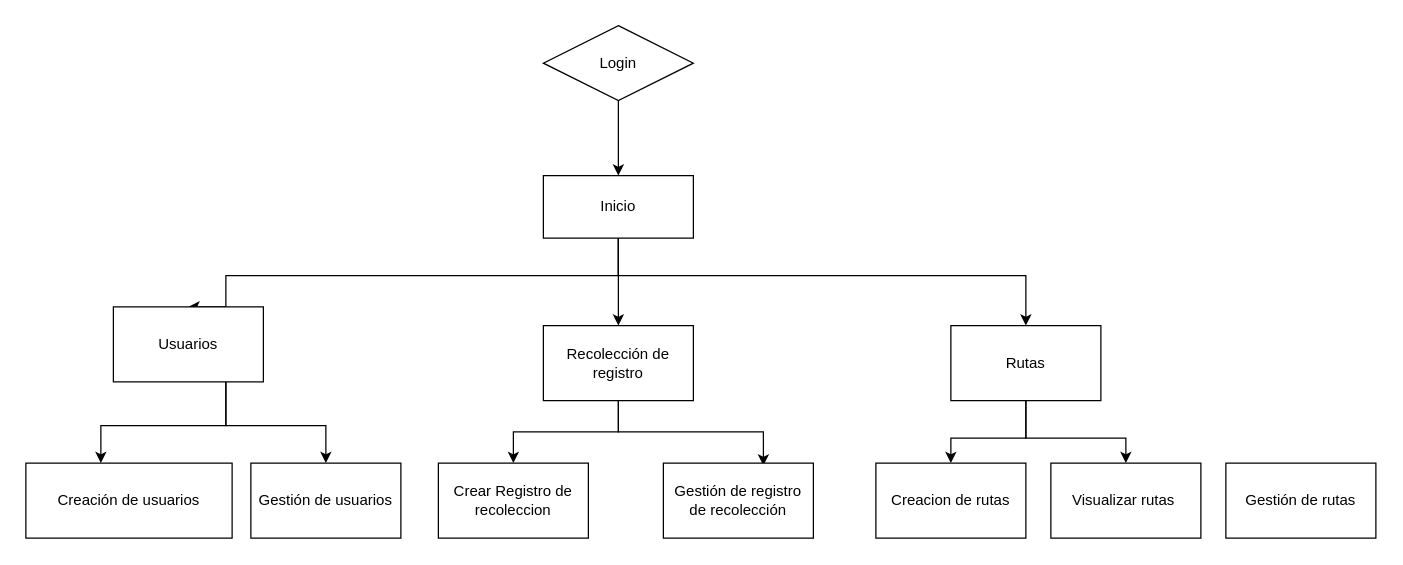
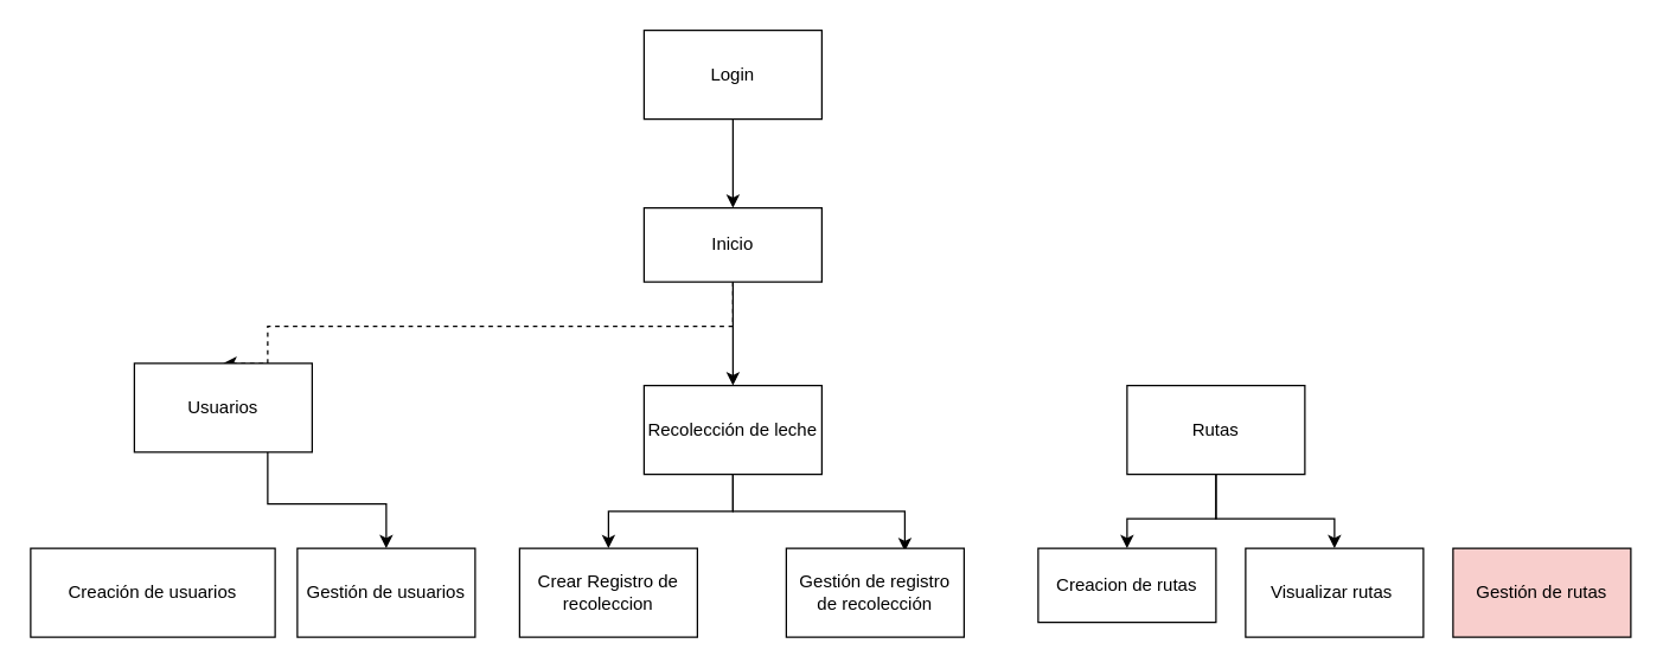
  <mxCell id="0" />
  <mxCell id="1" parent="0" />
  <mxCell id="2" style="edgeStyle=orthogonalEdgeStyle;rounded=0;orthogonalLoop=1;jettySize=auto;html=1;" edge="1" parent="1" source="3" target="7"><mxGeometry relative="1" as="geometry" /></mxCell>
- <mxCell id="3" value="Login" style="rhombus;whiteSpace=wrap;html=1;" vertex="1" parent="1"><mxGeometry x="434" y="20" width="120" height="60" as="geometry" /></mxCell>
- <mxCell id="4" style="edgeStyle=orthogonalEdgeStyle;rounded=0;orthogonalLoop=1;jettySize=auto;html=1;entryX=0.5;entryY=0;entryDx=0;entryDy=0;" edge="1" parent="1" source="7" target="10"><mxGeometry relative="1" as="geometry"><Array as="points"><mxPoint x="494" y="220" /><mxPoint x="180" y="220" /></Array></mxGeometry></mxCell>
+ <mxCell id="3" value="Login" style="rounded=0;whiteSpace=wrap;html=1;" vertex="1" parent="1"><mxGeometry x="434" y="20" width="120" height="60" as="geometry" /></mxCell>
+ <mxCell id="4" style="edgeStyle=orthogonalEdgeStyle;rounded=0;orthogonalLoop=1;jettySize=auto;html=1;entryX=0.5;entryY=0;entryDx=0;entryDy=0;dashed=1;" edge="1" parent="1" source="7" target="10"><mxGeometry relative="1" as="geometry"><Array as="points"><mxPoint x="494" y="220" /><mxPoint x="180" y="220" /></Array></mxGeometry></mxCell>
  <mxCell id="5" style="edgeStyle=orthogonalEdgeStyle;rounded=0;orthogonalLoop=1;jettySize=auto;html=1;" edge="1" parent="1" source="7" target="13"><mxGeometry relative="1" as="geometry" /></mxCell>
- <mxCell id="6" style="edgeStyle=orthogonalEdgeStyle;rounded=0;orthogonalLoop=1;jettySize=auto;html=1;entryX=0.5;entryY=0;entryDx=0;entryDy=0;" edge="1" parent="1" source="7" target="16"><mxGeometry relative="1" as="geometry"><Array as="points"><mxPoint x="494" y="220" /><mxPoint x="820" y="220" /></Array></mxGeometry></mxCell>
  <mxCell id="7" value="Inicio" style="rounded=0;whiteSpace=wrap;html=1;" vertex="1" parent="1"><mxGeometry x="434" y="140" width="120" height="50" as="geometry" /></mxCell>
- <mxCell id="8" style="edgeStyle=orthogonalEdgeStyle;rounded=0;orthogonalLoop=1;jettySize=auto;html=1;" edge="1" parent="1" source="10" target="17"><mxGeometry relative="1" as="geometry"><Array as="points"><mxPoint x="180" y="340" /><mxPoint y="340" x="80" /></Array></mxGeometry></mxCell>
  <mxCell id="9" style="edgeStyle=orthogonalEdgeStyle;rounded=0;orthogonalLoop=1;jettySize=auto;html=1;entryX=0.5;entryY=0;entryDx=0;entryDy=0;" edge="1" parent="1" source="10" target="18"><mxGeometry relative="1" as="geometry"><Array as="points"><mxPoint x="180" y="340" /><mxPoint x="260" y="340" /></Array></mxGeometry></mxCell>
  <mxCell id="10" value="Usuarios" style="rounded=0;whiteSpace=wrap;html=1;" vertex="1" parent="1"><mxGeometry x="90" y="245" width="120" height="60" as="geometry" /></mxCell>
  <mxCell id="11" style="edgeStyle=orthogonalEdgeStyle;rounded=0;orthogonalLoop=1;jettySize=auto;html=1;entryX=0.5;entryY=0;entryDx=0;entryDy=0;" edge="1" parent="1" source="13" target="19"><mxGeometry relative="1" as="geometry" /></mxCell>
  <mxCell id="12" style="edgeStyle=orthogonalEdgeStyle;rounded=0;orthogonalLoop=1;jettySize=auto;html=1;entryX=0.667;entryY=0.033;entryDx=0;entryDy=0;entryPerimeter=0;" edge="1" parent="1" source="13" target="20"><mxGeometry relative="1" as="geometry" /></mxCell>
- <mxCell id="13" value="Recolección de registro" style="rounded=0;whiteSpace=wrap;html=1;" vertex="1" parent="1"><mxGeometry x="434" y="260" width="120" height="60" as="geometry" /></mxCell>
+ <mxCell id="13" value="Recolección de leche" style="rounded=0;whiteSpace=wrap;html=1;" vertex="1" parent="1"><mxGeometry x="434" y="260" width="120" height="60" as="geometry" /></mxCell>
  <mxCell id="14" style="edgeStyle=orthogonalEdgeStyle;rounded=0;orthogonalLoop=1;jettySize=auto;html=1;entryX=0.5;entryY=0;entryDx=0;entryDy=0;" edge="1" parent="1" source="16" target="21"><mxGeometry relative="1" as="geometry"><Array as="points"><mxPoint x="820" y="350" /><mxPoint x="760" y="350" /></Array></mxGeometry></mxCell>
  <mxCell id="15" style="edgeStyle=orthogonalEdgeStyle;rounded=0;orthogonalLoop=1;jettySize=auto;html=1;" edge="1" parent="1" source="16" target="23"><mxGeometry relative="1" as="geometry"><Array as="points"><mxPoint x="820" y="350" /><mxPoint x="900" y="350" /></Array></mxGeometry></mxCell>
  <mxCell id="16" value="Rutas" style="rounded=0;whiteSpace=wrap;html=1;" vertex="1" parent="1"><mxGeometry x="760" y="260" width="120" height="60" as="geometry" /></mxCell>
  <mxCell id="17" value="Creación de usuarios" style="rounded=0;whiteSpace=wrap;html=1;" vertex="1" parent="1"><mxGeometry x="20" y="370" width="165" height="60" as="geometry" /></mxCell>
  <mxCell id="18" value="Gestión de usuarios" style="rounded=0;whiteSpace=wrap;html=1;" vertex="1" parent="1"><mxGeometry x="200" y="370" width="120" height="60" as="geometry" /></mxCell>
  <mxCell id="19" value="Crear Registro de recoleccion" style="rounded=0;whiteSpace=wrap;html=1;" vertex="1" parent="1"><mxGeometry x="350" y="370" width="120" height="60" as="geometry" /></mxCell>
  <mxCell id="20" value="Gestión de registro de recolección" style="rounded=0;whiteSpace=wrap;html=1;" vertex="1" parent="1"><mxGeometry x="530" y="370" width="120" height="60" as="geometry" /></mxCell>
- <mxCell id="21" value="Creacion de rutas" style="rounded=0;whiteSpace=wrap;html=1;" vertex="1" parent="1"><mxGeometry x="700" y="370" width="120" height="60" as="geometry" /></mxCell>
- <mxCell id="22" value="Gestión de rutas" style="rounded=0;whiteSpace=wrap;html=1;" vertex="1" parent="1"><mxGeometry x="980" y="370" width="120" height="60" as="geometry" /></mxCell>
+ <mxCell id="21" value="Creacion de rutas" style="rounded=0;whiteSpace=wrap;html=1;" vertex="1" parent="1"><mxGeometry x="700" y="370" width="120" height="50" as="geometry" /></mxCell>
+ <mxCell id="22" value="Gestión de rutas" style="rounded=0;whiteSpace=wrap;html=1;fillColor=#f8cecc;" vertex="1" parent="1"><mxGeometry x="980" y="370" width="120" height="60" as="geometry" /></mxCell>
  <mxCell id="23" value="Visualizar rutas&amp;nbsp;" style="rounded=0;whiteSpace=wrap;html=1;" vertex="1" parent="1"><mxGeometry x="840" y="370" width="120" height="60" as="geometry" /></mxCell>
